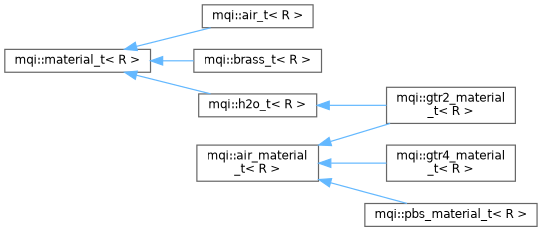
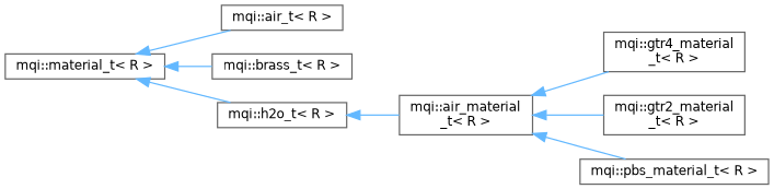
  digraph {
    rankdir=LR
    node [color=grey40 fillcolor=white fontname=Helvetica fontsize=10 shape=box style=filled]
    edge [color=steelblue1 dir=back fontname=Helvetica fontsize=10 labelfontname=Helvetica labelfontsize=10 style=solid]
    n1 [height=0.2 label="mqi::material_t\< R \>" width=0.4]
    n2 [height=0.2 label="mqi::air_t\< R \>" width=0.4]
    n3 [height=0.2 label="mqi::brass_t\< R \>" width=0.4]
    n4 [height=0.2 label="mqi::h2o_t\< R \>" width=0.4]
    n5 [height=0.2 label="mqi::air_material\l_t\< R \>" width=0.4]
    n6 [height=0.2 label="mqi::gtr4_material\l_t\< R \>" width=0.4]
    n7 [height=0.2 label="mqi::gtr2_material\l_t\< R \>" width=0.4]
    n8 [height=0.2 label="mqi::pbs_material_t\< R \>" width=0.4]
    n1 -> n2
    n1 -> n3
    n1 -> n4
-   n4 -> n7
+   n4 -> n5
    n5 -> n6
    n5 -> n7
    n5 -> n8
  }
